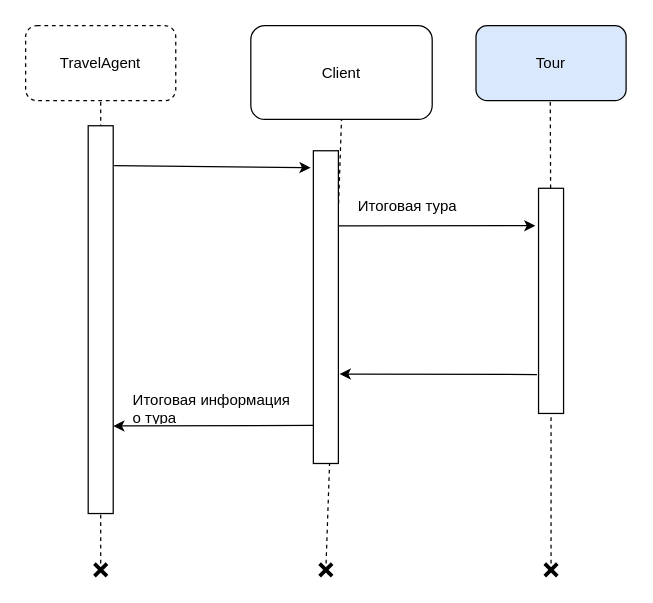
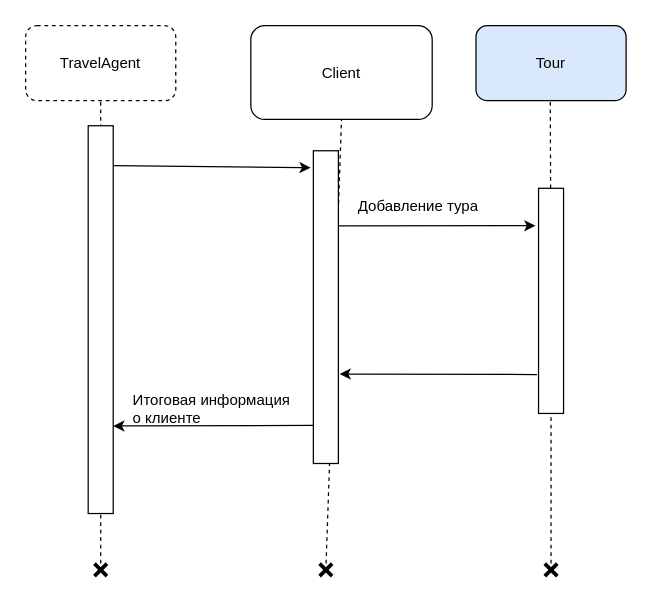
  <mxCell id="0" />
  <mxCell id="1" parent="0" />
  <mxCell id="2" value="Client" style="rounded=1;whiteSpace=wrap;html=1;" vertex="1" parent="1"><mxGeometry x="200" y="20" width="145" height="75" as="geometry" /></mxCell>
  <mxCell id="3" value="TravelAgent" style="rounded=1;whiteSpace=wrap;html=1;dashed=1;" vertex="1" parent="1"><mxGeometry x="20" y="20" width="120" height="60" as="geometry" /></mxCell>
  <mxCell id="4" value="Tour" style="rounded=1;whiteSpace=wrap;html=1;fillColor=#dae8fc;" vertex="1" parent="1"><mxGeometry x="380" y="20" width="120" height="60" as="geometry" /></mxCell>
  <mxCell id="5" value="" style="endArrow=none;dashed=1;html=1;rounded=0;entryX=0.5;entryY=1;entryDx=0;entryDy=0;" edge="1" parent="1" source="19" target="3"><mxGeometry width="50" height="50" relative="1" as="geometry"><mxPoint x="80" y="460" as="sourcePoint" /><mxPoint x="270" y="230" as="targetPoint" /></mxGeometry></mxCell>
  <mxCell id="6" value="" style="rounded=0;whiteSpace=wrap;html=1;" vertex="1" parent="1"><mxGeometry x="70" y="100" width="20" height="310" as="geometry" /></mxCell>
  <mxCell id="7" value="" style="endArrow=none;dashed=1;html=1;rounded=0;entryX=0.5;entryY=1;entryDx=0;entryDy=0;" edge="1" parent="1" source="21" target="2"><mxGeometry width="50" height="50" relative="1" as="geometry"><mxPoint x="260" y="460" as="sourcePoint" /><mxPoint x="260" y="250" as="targetPoint" /></mxGeometry></mxCell>
  <mxCell id="8" value="" style="rounded=0;whiteSpace=wrap;html=1;" vertex="1" parent="1"><mxGeometry x="250" y="120" width="20" height="250" as="geometry" /></mxCell>
  <mxCell id="9" value="" style="endArrow=none;dashed=1;html=1;rounded=0;entryX=0.5;entryY=1;entryDx=0;entryDy=0;" edge="1" parent="1" source="13"><mxGeometry width="50" height="50" relative="1" as="geometry"><mxPoint x="439.37" y="540" as="sourcePoint" /><mxPoint x="439.37" y="80" as="targetPoint" /></mxGeometry></mxCell>
  <mxCell id="10" value="" style="endArrow=classic;html=1;rounded=0;exitX=1.04;exitY=0.103;exitDx=0;exitDy=0;exitPerimeter=0;entryX=-0.108;entryY=0.054;entryDx=0;entryDy=0;entryPerimeter=0;" edge="1" parent="1" source="6" target="8"><mxGeometry width="50" height="50" relative="1" as="geometry"><mxPoint x="240" y="270" as="sourcePoint" /><mxPoint x="290" y="220" as="targetPoint" /></mxGeometry></mxCell>
  <mxCell id="11" value="" style="endArrow=classic;html=1;rounded=0;exitX=1.04;exitY=0.103;exitDx=0;exitDy=0;exitPerimeter=0;entryX=-0.122;entryY=0.166;entryDx=0;entryDy=0;entryPerimeter=0;" edge="1" parent="1" target="13"><mxGeometry width="50" height="50" relative="1" as="geometry"><mxPoint x="270" y="180" as="sourcePoint" /><mxPoint x="427" y="180" as="targetPoint" /></mxGeometry></mxCell>
  <mxCell id="12" value="" style="endArrow=none;dashed=1;html=1;rounded=0;entryX=0.5;entryY=1;entryDx=0;entryDy=0;" edge="1" parent="1" source="23" target="13"><mxGeometry width="50" height="50" relative="1" as="geometry"><mxPoint x="440" y="460" as="sourcePoint" /><mxPoint x="439.37" y="80" as="targetPoint" /></mxGeometry></mxCell>
  <mxCell id="13" value="" style="rounded=0;whiteSpace=wrap;html=1;" vertex="1" parent="1"><mxGeometry x="430" y="150" width="20" height="180" as="geometry" /></mxCell>
- <mxCell id="14" value="Итоговая тура" style="text;strokeColor=none;fillColor=none;align=left;verticalAlign=middle;spacingLeft=4;spacingRight=4;overflow=hidden;points=[[0,0.5],[1,0.5]];portConstraint=eastwest;rotatable=0;whiteSpace=wrap;html=1;" vertex="1" parent="1"><mxGeometry x="280" y="150" width="130" height="30" as="geometry" /></mxCell>
+ <mxCell id="14" value="Добавление тура" style="text;strokeColor=none;fillColor=none;align=left;verticalAlign=middle;spacingLeft=4;spacingRight=4;overflow=hidden;points=[[0,0.5],[1,0.5]];portConstraint=eastwest;rotatable=0;whiteSpace=wrap;html=1;" vertex="1" parent="1"><mxGeometry x="280" y="150" width="130" height="30" as="geometry" /></mxCell>
  <mxCell id="15" value="" style="endArrow=classic;html=1;rounded=0;exitX=-0.063;exitY=0.827;exitDx=0;exitDy=0;exitPerimeter=0;entryX=1.048;entryY=0.714;entryDx=0;entryDy=0;entryPerimeter=0;" edge="1" parent="1" source="13" target="8"><mxGeometry width="50" height="50" relative="1" as="geometry"><mxPoint x="270" y="210" as="sourcePoint" /><mxPoint x="320" y="230" as="targetPoint" /></mxGeometry></mxCell>
  <mxCell id="16" value="" style="endArrow=classic;html=1;rounded=0;exitX=0;exitY=0.878;exitDx=0;exitDy=0;exitPerimeter=0;entryX=1.048;entryY=0.714;entryDx=0;entryDy=0;entryPerimeter=0;" edge="1" parent="1" source="8"><mxGeometry width="50" height="50" relative="1" as="geometry"><mxPoint x="248" y="340" as="sourcePoint" /><mxPoint x="90" y="340" as="targetPoint" /></mxGeometry></mxCell>
- <mxCell id="17" value="Итоговая информация о тура" style="text;strokeColor=none;fillColor=none;align=left;verticalAlign=middle;spacingLeft=4;spacingRight=4;overflow=hidden;points=[[0,0.5],[1,0.5]];portConstraint=eastwest;rotatable=0;whiteSpace=wrap;html=1;" vertex="1" parent="1"><mxGeometry x="100" y="310" width="140" height="30" as="geometry" /></mxCell>
+ <mxCell id="17" value="Итоговая информация о клиенте" style="text;strokeColor=none;fillColor=none;align=left;verticalAlign=middle;spacingLeft=4;spacingRight=4;overflow=hidden;points=[[0,0.5],[1,0.5]];portConstraint=eastwest;rotatable=0;whiteSpace=wrap;html=1;" vertex="1" parent="1"><mxGeometry x="100" y="310" width="140" height="30" as="geometry" /></mxCell>
  <mxCell id="18" value="" style="endArrow=none;dashed=1;html=1;rounded=0;entryX=0.5;entryY=1;entryDx=0;entryDy=0;" edge="1" parent="1" target="19"><mxGeometry width="50" height="50" relative="1" as="geometry"><mxPoint x="80" y="460" as="sourcePoint" /><mxPoint x="80" y="80" as="targetPoint" /></mxGeometry></mxCell>
  <mxCell id="19" value="" style="shape=umlDestroy;whiteSpace=wrap;html=1;strokeWidth=3;targetShapes=umlLifeline;" vertex="1" parent="1"><mxGeometry x="75" y="450" width="10" height="10" as="geometry" /></mxCell>
  <mxCell id="20" value="" style="endArrow=none;dashed=1;html=1;rounded=0;entryX=0.5;entryY=1;entryDx=0;entryDy=0;" edge="1" parent="1" target="21"><mxGeometry width="50" height="50" relative="1" as="geometry"><mxPoint x="260" y="460" as="sourcePoint" /><mxPoint x="260" y="80" as="targetPoint" /></mxGeometry></mxCell>
  <mxCell id="21" value="" style="shape=umlDestroy;whiteSpace=wrap;html=1;strokeWidth=3;targetShapes=umlLifeline;" vertex="1" parent="1"><mxGeometry x="255" y="450" width="10" height="10" as="geometry" /></mxCell>
  <mxCell id="22" value="" style="endArrow=none;dashed=1;html=1;rounded=0;entryX=0.5;entryY=1;entryDx=0;entryDy=0;" edge="1" parent="1" target="23"><mxGeometry width="50" height="50" relative="1" as="geometry"><mxPoint x="440" y="460" as="sourcePoint" /><mxPoint x="440" y="330" as="targetPoint" /></mxGeometry></mxCell>
  <mxCell id="23" value="" style="shape=umlDestroy;whiteSpace=wrap;html=1;strokeWidth=3;targetShapes=umlLifeline;" vertex="1" parent="1"><mxGeometry x="435" y="450" width="10" height="10" as="geometry" /></mxCell>
